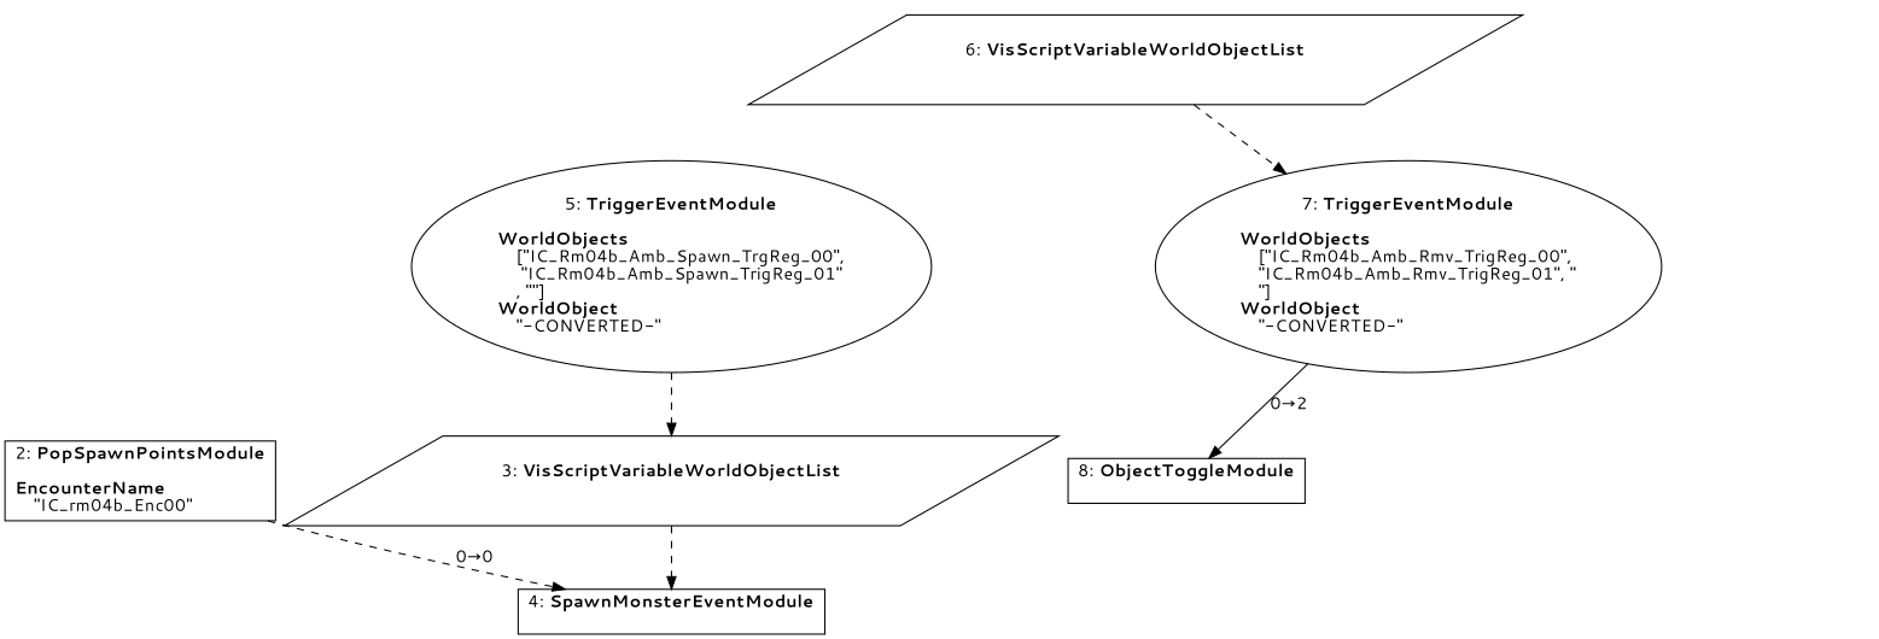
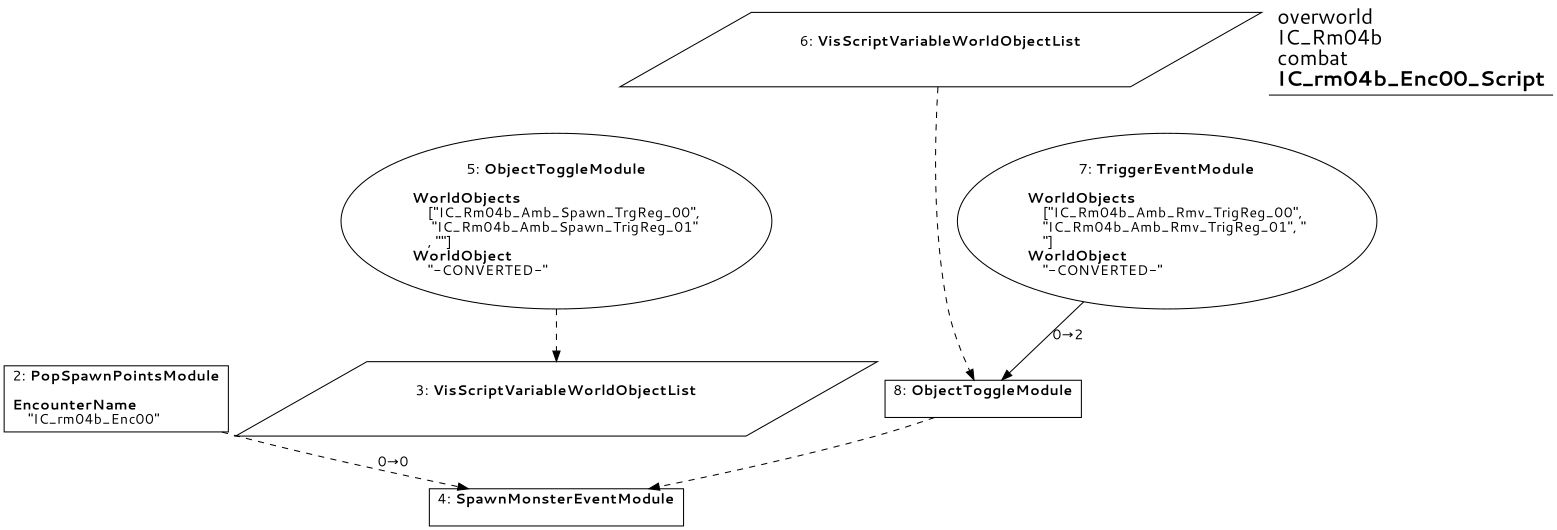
  digraph {
    fontname="Segoe UI"
    splines=spline
    node [fontname="Segoe UI" shape=box]
    edge [fontname="Segoe UI" style=dashed]
    n1 [label=<2: <b>PopSpawnPointsModule</b><br/><br/><b>EncounterName</b><br align="left"/>    &quot;IC_rm04b_Enc00&quot;<br align="left"/>>]
    n2 [label=<4: <b>SpawnMonsterEventModule</b><br/><br/>>]
    n3 [label=<3: <b>VisScriptVariableWorldObjectList</b><br/><br/>> shape=parallelogram]
    n4 [label=<6: <b>VisScriptVariableWorldObjectList</b><br/><br/>> shape=parallelogram]
    n5 [label=<8: <b>ObjectToggleModule</b><br/><br/>>]
-   n6 [label=<5: <b>TriggerEventModule</b><br/><br/><b>WorldObjects</b><br align="left"/>    [&quot;IC_Rm04b_Amb_Spawn_TrgReg_00&quot;,<br align="left"/>     &quot;IC_Rm04b_Amb_Spawn_TrigReg_01&quot;<br align="left"/>    , &quot;&quot;]<br align="left"/><b>WorldObject</b><br align="left"/>    &quot;-CONVERTED-&quot;<br align="left"/>> shape=oval]
+   n6 [label=<5: <b>ObjectToggleModule</b><br/><br/><b>WorldObjects</b><br align="left"/>    [&quot;IC_Rm04b_Amb_Spawn_TrgReg_00&quot;,<br align="left"/>     &quot;IC_Rm04b_Amb_Spawn_TrigReg_01&quot;<br align="left"/>    , &quot;&quot;]<br align="left"/><b>WorldObject</b><br align="left"/>    &quot;-CONVERTED-&quot;<br align="left"/>> shape=oval]
    n7 [label=<7: <b>TriggerEventModule</b><br/><br/><b>WorldObjects</b><br align="left"/>    [&quot;IC_Rm04b_Amb_Rmv_TrigReg_00&quot;, <br align="left"/>    &quot;IC_Rm04b_Amb_Rmv_TrigReg_01&quot;, &quot;<br align="left"/>    &quot;]<br align="left"/><b>WorldObject</b><br align="left"/>    &quot;-CONVERTED-&quot;<br align="left"/>> shape=oval]
+   n8 [label=<<font point-size="20">overworld<br align="left"/>IC_Rm04b<br align="left"/>combat<br align="left"/><b>IC_rm04b_Enc00_Script</b><br align="left"/></font>> shape=underline]
    n1 -> n2 [label="0→0"]
-   n3 -> n2
-   n4 -> n7
+   n5 -> n2
+   n4 -> n5
    n6 -> n3
    n7 -> n5 [label="0→2" style=""]
  }
